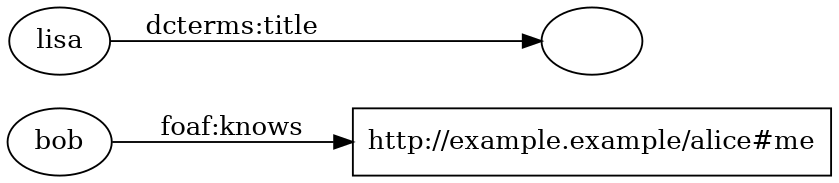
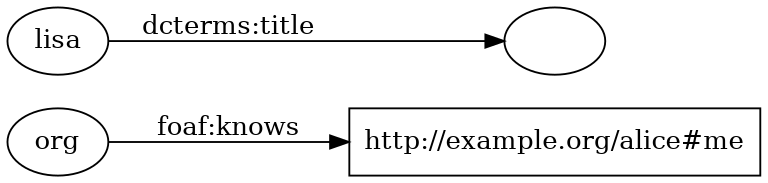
  digraph {
    rankdir=LR
-   n1 [label="http://example.example/alice#me" shape=rect]
-   bob
+   n1 [label="http://example.org/alice#me" shape=rect]
+   bob [label=org]
    lisa
    ""
    bob -> n1 [label="foaf:knows"]
    lisa -> "" [label="dcterms:title"]
  }
